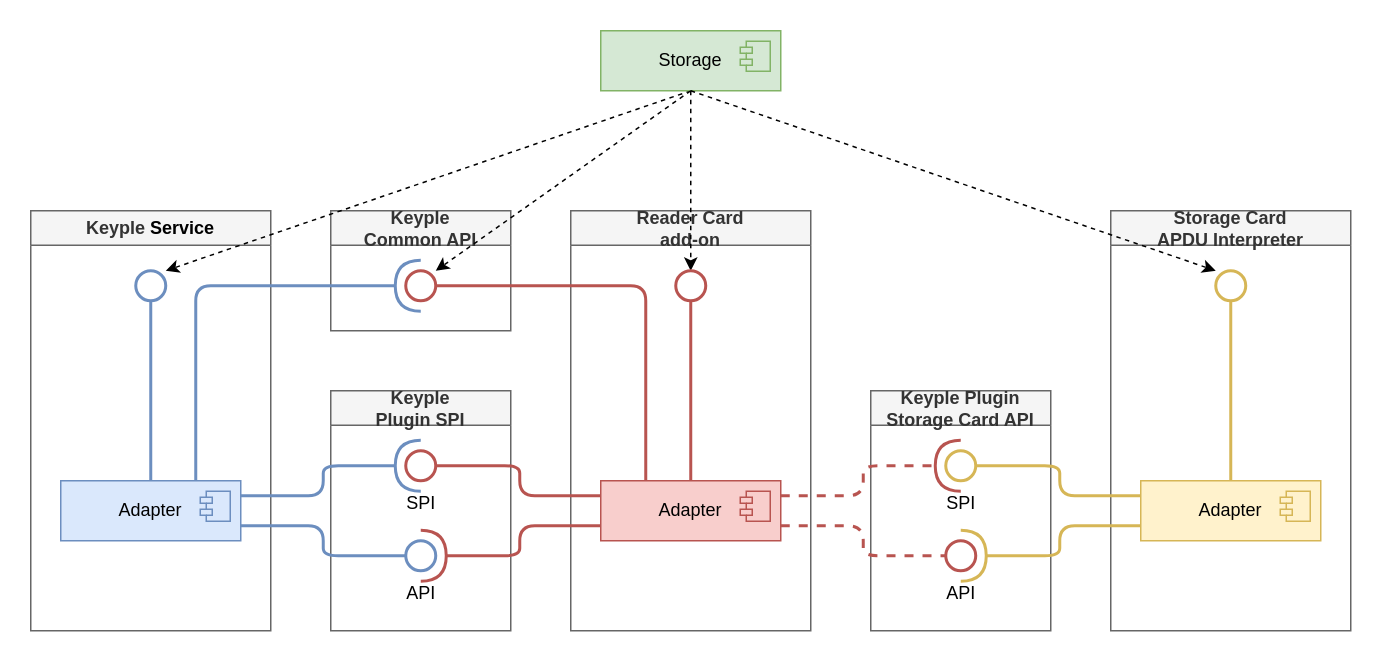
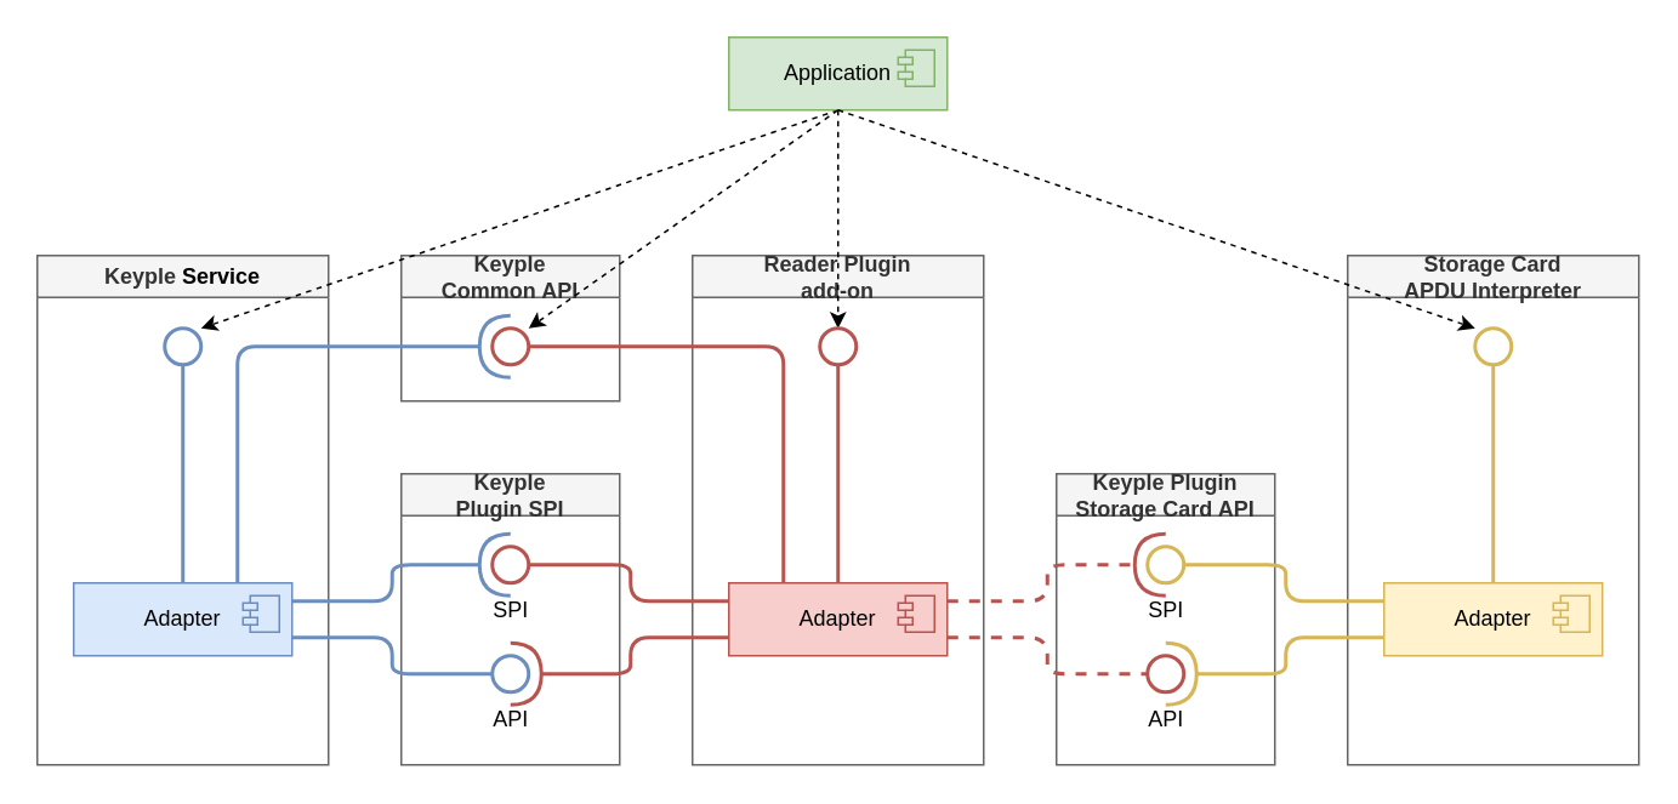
  <mxCell id="0" />
  <mxCell id="1" parent="0" />
  <mxCell id="2" value="Keyple&amp;nbsp;&lt;span style=&quot;background-color: transparent; color: light-dark(rgb(0, 0, 0), rgb(255, 255, 255));&quot;&gt;Service&lt;/span&gt;" style="swimlane;whiteSpace=wrap;html=1;fillColor=#f5f5f5;fontColor=#333333;strokeColor=#666666;swimlaneFillColor=none;" vertex="1" parent="1"><mxGeometry x="20" y="140" width="160" height="280" as="geometry" /></mxCell>
  <mxCell id="3" value="Adapter" style="html=1;dropTarget=0;whiteSpace=wrap;strokeWidth=1;fillColor=#dae8fc;strokeColor=#6c8ebf;" vertex="1" parent="2"><mxGeometry x="20" y="180" width="120" height="40" as="geometry" /></mxCell>
  <mxCell id="4" value="" style="shape=module;jettyWidth=8;jettyHeight=4;fillColor=#dae8fc;strokeColor=#6c8ebf;" vertex="1" parent="3"><mxGeometry x="1" width="20" height="20" relative="1" as="geometry"><mxPoint x="-27" y="7" as="offset" /></mxGeometry></mxCell>
  <mxCell id="5" value="Keyple&lt;div&gt;Common API&lt;/div&gt;" style="swimlane;whiteSpace=wrap;html=1;swimlaneFillColor=none;fillColor=#f5f5f5;fontColor=#333333;strokeColor=#666666;" vertex="1" parent="1"><mxGeometry x="220" y="140" width="120" height="80" as="geometry" /></mxCell>
- <mxCell id="6" value="Reader Card&lt;div&gt;add-on&lt;/div&gt;" style="swimlane;whiteSpace=wrap;html=1;swimlaneFillColor=none;fillColor=#f5f5f5;fontColor=#333333;strokeColor=#666666;startSize=23;" vertex="1" parent="1"><mxGeometry x="380" y="140" width="160" height="280" as="geometry" /></mxCell>
+ <mxCell id="6" value="Reader Plugin&lt;div&gt;add-on&lt;/div&gt;" style="swimlane;whiteSpace=wrap;html=1;swimlaneFillColor=none;fillColor=#f5f5f5;fontColor=#333333;strokeColor=#666666;startSize=23;" vertex="1" parent="1"><mxGeometry x="380" y="140" width="160" height="280" as="geometry" /></mxCell>
  <mxCell id="7" value="Adapter" style="html=1;dropTarget=0;whiteSpace=wrap;strokeWidth=1;fillColor=#f8cecc;strokeColor=#b85450;" vertex="1" parent="6"><mxGeometry x="20" y="180" width="120" height="40" as="geometry" /></mxCell>
  <mxCell id="8" value="" style="shape=module;jettyWidth=8;jettyHeight=4;fillColor=#f8cecc;strokeColor=#b85450;" vertex="1" parent="7"><mxGeometry x="1" width="20" height="20" relative="1" as="geometry"><mxPoint x="-27" y="7" as="offset" /></mxGeometry></mxCell>
  <mxCell id="9" value="Keyple&lt;div&gt;Plugin SPI&lt;/div&gt;" style="swimlane;whiteSpace=wrap;html=1;swimlaneFillColor=none;fillColor=#f5f5f5;fontColor=#333333;strokeColor=#666666;" vertex="1" parent="1"><mxGeometry x="220" y="260" width="120" height="160" as="geometry" /></mxCell>
  <mxCell id="10" value="SPI" style="text;html=1;align=center;verticalAlign=middle;resizable=0;points=[];autosize=1;strokeColor=none;fillColor=none;" vertex="1" parent="9"><mxGeometry x="40" y="60" width="40" height="30" as="geometry" /></mxCell>
  <mxCell id="11" value="API" style="text;html=1;align=center;verticalAlign=middle;resizable=0;points=[];autosize=1;strokeColor=none;fillColor=none;" vertex="1" parent="9"><mxGeometry x="40" y="120" width="40" height="30" as="geometry" /></mxCell>
  <mxCell id="12" value="" style="rounded=1;orthogonalLoop=1;jettySize=auto;html=1;endArrow=halfCircle;endFill=0;endSize=14;strokeWidth=2;sketch=0;exitX=1;exitY=0.25;exitDx=0;exitDy=0;fillColor=#dae8fc;strokeColor=#6c8ebf;edgeStyle=orthogonalEdgeStyle;curved=0;" edge="1" parent="9" source="3"><mxGeometry relative="1" as="geometry"><mxPoint x="-60" y="100" as="sourcePoint" /><mxPoint x="60" y="50" as="targetPoint" /><Array as="points"><mxPoint x="-5" y="70" /><mxPoint x="-5" y="50" /></Array></mxGeometry></mxCell>
  <mxCell id="13" value="" style="rounded=1;orthogonalLoop=1;jettySize=auto;html=1;endArrow=oval;endFill=0;sketch=0;sourcePerimeterSpacing=0;targetPerimeterSpacing=0;endSize=20;strokeWidth=2;startSize=6;exitX=0;exitY=0.25;exitDx=0;exitDy=0;fillColor=#f8cecc;strokeColor=#b85450;edgeStyle=orthogonalEdgeStyle;curved=0;" edge="1" parent="9" source="7"><mxGeometry relative="1" as="geometry"><mxPoint x="200" y="80" as="sourcePoint" /><mxPoint x="60" y="50" as="targetPoint" /><Array as="points"><mxPoint x="126" y="70" /><mxPoint x="126" y="50" /></Array></mxGeometry></mxCell>
  <mxCell id="14" value="" style="rounded=1;orthogonalLoop=1;jettySize=auto;html=1;endArrow=oval;endFill=0;sketch=0;sourcePerimeterSpacing=0;targetPerimeterSpacing=0;endSize=20;strokeWidth=2;startSize=6;exitX=1;exitY=0.75;exitDx=0;exitDy=0;fillColor=#dae8fc;strokeColor=#6c8ebf;edgeStyle=orthogonalEdgeStyle;curved=0;" edge="1" parent="9" source="3"><mxGeometry relative="1" as="geometry"><mxPoint x="230" y="260" as="sourcePoint" /><mxPoint x="60" y="110" as="targetPoint" /><Array as="points"><mxPoint x="-5" y="90" /><mxPoint x="-5" y="110" /></Array></mxGeometry></mxCell>
  <mxCell id="15" value="Storage Card&lt;div&gt;APDU Interpreter&lt;/div&gt;" style="swimlane;whiteSpace=wrap;html=1;swimlaneFillColor=none;fillColor=#f5f5f5;fontColor=#333333;strokeColor=#666666;" vertex="1" parent="1"><mxGeometry x="740" y="140" width="160" height="280" as="geometry" /></mxCell>
  <mxCell id="16" value="Adapter" style="html=1;dropTarget=0;whiteSpace=wrap;strokeWidth=1;fillColor=#fff2cc;strokeColor=#d6b656;" vertex="1" parent="15"><mxGeometry x="20" y="180" width="120" height="40" as="geometry" /></mxCell>
  <mxCell id="17" value="" style="shape=module;jettyWidth=8;jettyHeight=4;fillColor=#fff2cc;strokeColor=#d6b656;" vertex="1" parent="16"><mxGeometry x="1" width="20" height="20" relative="1" as="geometry"><mxPoint x="-27" y="7" as="offset" /></mxGeometry></mxCell>
  <mxCell id="18" value="" style="rounded=0;orthogonalLoop=1;jettySize=auto;html=1;endArrow=oval;endFill=0;sketch=0;sourcePerimeterSpacing=0;targetPerimeterSpacing=0;endSize=20;strokeWidth=2;startSize=6;exitX=0.5;exitY=0;exitDx=0;exitDy=0;fillColor=#fff2cc;strokeColor=#d6b656;" edge="1" parent="15" source="16"><mxGeometry relative="1" as="geometry"><mxPoint x="230" y="70" as="sourcePoint" /><mxPoint x="80" y="50" as="targetPoint" /></mxGeometry></mxCell>
  <mxCell id="19" style="rounded=0;orthogonalLoop=1;jettySize=auto;html=1;dashed=1;exitX=0.5;exitY=1;exitDx=0;exitDy=0;" edge="1" parent="1" source="20"><mxGeometry relative="1" as="geometry"><mxPoint x="110" y="180" as="targetPoint" /></mxGeometry></mxCell>
- <mxCell id="20" value="Storage" style="html=1;dropTarget=0;whiteSpace=wrap;strokeWidth=1;fillColor=#d5e8d4;strokeColor=#82b366;" vertex="1" parent="1"><mxGeometry x="400" width="120" height="40" as="geometry" y="20" /></mxCell>
+ <mxCell id="20" value="Application" style="html=1;dropTarget=0;whiteSpace=wrap;strokeWidth=1;fillColor=#d5e8d4;strokeColor=#82b366;" vertex="1" parent="1"><mxGeometry x="400" width="120" height="40" as="geometry" y="20" /></mxCell>
  <mxCell id="21" value="" style="shape=module;jettyWidth=8;jettyHeight=4;fillColor=#d5e8d4;strokeColor=#82b366;" vertex="1" parent="20"><mxGeometry x="1" width="20" height="20" relative="1" as="geometry"><mxPoint x="-27" y="7" as="offset" /></mxGeometry></mxCell>
  <mxCell id="22" value="Keyple Plugin&lt;div&gt;Storage Card API&lt;/div&gt;" style="swimlane;whiteSpace=wrap;html=1;swimlaneFillColor=none;fillColor=#f5f5f5;fontColor=#333333;strokeColor=#666666;" vertex="1" parent="1"><mxGeometry x="580" y="260" width="120" height="160" as="geometry" /></mxCell>
  <mxCell id="23" value="API" style="text;html=1;align=center;verticalAlign=middle;resizable=0;points=[];autosize=1;strokeColor=none;fillColor=none;" vertex="1" parent="22"><mxGeometry x="40" y="120" width="40" height="30" as="geometry" /></mxCell>
  <mxCell id="24" value="SPI" style="text;html=1;align=center;verticalAlign=middle;resizable=0;points=[];autosize=1;strokeColor=none;fillColor=none;" vertex="1" parent="22"><mxGeometry x="40" y="60" width="40" height="30" as="geometry" /></mxCell>
  <mxCell id="25" value="" style="rounded=1;orthogonalLoop=1;jettySize=auto;html=1;endArrow=halfCircle;endFill=0;endSize=14;strokeWidth=2;sketch=0;exitX=1;exitY=0.25;exitDx=0;exitDy=0;fillColor=#f8cecc;strokeColor=#b85450;edgeStyle=orthogonalEdgeStyle;dashed=1;curved=0;" edge="1" parent="22" source="7"><mxGeometry relative="1" as="geometry"><mxPoint x="-60" y="100" as="sourcePoint" /><mxPoint x="60" y="50" as="targetPoint" /><Array as="points"><mxPoint x="-5" y="70" /><mxPoint x="-5" y="50" /></Array></mxGeometry></mxCell>
  <mxCell id="26" value="" style="rounded=1;orthogonalLoop=1;jettySize=auto;html=1;endArrow=oval;endFill=0;sketch=0;sourcePerimeterSpacing=0;targetPerimeterSpacing=0;endSize=20;strokeWidth=2;startSize=6;exitX=0;exitY=0.25;exitDx=0;exitDy=0;fillColor=#fff2cc;strokeColor=#d6b656;edgeStyle=orthogonalEdgeStyle;curved=0;" edge="1" parent="22" source="16"><mxGeometry relative="1" as="geometry"><mxPoint x="200" y="80" as="sourcePoint" /><mxPoint x="60" y="50" as="targetPoint" /><Array as="points"><mxPoint x="126" y="70" /><mxPoint x="126" y="50" /></Array></mxGeometry></mxCell>
  <mxCell id="27" value="" style="rounded=1;orthogonalLoop=1;jettySize=auto;html=1;endArrow=halfCircle;endFill=0;endSize=14;strokeWidth=2;sketch=0;exitX=0;exitY=0.75;exitDx=0;exitDy=0;fillColor=#fff2cc;strokeColor=#d6b656;edgeStyle=orthogonalEdgeStyle;curved=0;" edge="1" parent="22" source="16"><mxGeometry relative="1" as="geometry"><mxPoint x="-60" y="170" as="sourcePoint" /><mxPoint x="60" y="110" as="targetPoint" /><Array as="points"><mxPoint x="126" y="90" /><mxPoint x="126" y="110" /></Array></mxGeometry></mxCell>
  <mxCell id="28" value="" style="rounded=1;orthogonalLoop=1;jettySize=auto;html=1;endArrow=oval;endFill=0;sketch=0;sourcePerimeterSpacing=0;targetPerimeterSpacing=0;endSize=20;strokeWidth=2;startSize=6;exitX=1;exitY=0.75;exitDx=0;exitDy=0;fillColor=#f8cecc;strokeColor=#b85450;edgeStyle=orthogonalEdgeStyle;dashed=1;curved=0;" edge="1" parent="22" source="7"><mxGeometry relative="1" as="geometry"><mxPoint x="200" y="150" as="sourcePoint" /><mxPoint x="60" y="110" as="targetPoint" /><Array as="points"><mxPoint x="-5" y="90" /><mxPoint x="-5" y="110" /></Array></mxGeometry></mxCell>
  <mxCell id="29" style="rounded=0;orthogonalLoop=1;jettySize=auto;html=1;dashed=1;exitX=0.5;exitY=1;exitDx=0;exitDy=0;" edge="1" parent="1" source="20"><mxGeometry relative="1" as="geometry"><mxPoint x="290" y="180" as="targetPoint" /><mxPoint x="650" y="90" as="sourcePoint" /></mxGeometry></mxCell>
  <mxCell id="30" style="rounded=0;orthogonalLoop=1;jettySize=auto;html=1;dashed=1;exitX=0.5;exitY=1;exitDx=0;exitDy=0;" edge="1" parent="1" source="20"><mxGeometry relative="1" as="geometry"><mxPoint x="460" y="180" as="targetPoint" /><mxPoint x="880" y="110" as="sourcePoint" /></mxGeometry></mxCell>
  <mxCell id="31" style="rounded=0;orthogonalLoop=1;jettySize=auto;html=1;dashed=1;exitX=0.5;exitY=1;exitDx=0;exitDy=0;" edge="1" parent="1" source="20"><mxGeometry relative="1" as="geometry"><mxPoint x="810" y="180" as="targetPoint" /><mxPoint x="450" y="100" as="sourcePoint" /></mxGeometry></mxCell>
  <mxCell id="32" value="" style="rounded=0;orthogonalLoop=1;jettySize=auto;html=1;endArrow=oval;endFill=0;sketch=0;sourcePerimeterSpacing=0;targetPerimeterSpacing=0;endSize=20;exitX=0.5;exitY=0;exitDx=0;exitDy=0;strokeWidth=2;startSize=6;fillColor=#dae8fc;strokeColor=#6c8ebf;" edge="1" parent="1" source="3"><mxGeometry relative="1" as="geometry"><mxPoint x="410" y="280" as="sourcePoint" /><mxPoint x="100" y="190" as="targetPoint" /></mxGeometry></mxCell>
  <mxCell id="33" value="" style="rounded=1;orthogonalLoop=1;jettySize=auto;html=1;endArrow=halfCircle;endFill=0;endSize=14;strokeWidth=2;sketch=0;exitX=0.75;exitY=0;exitDx=0;exitDy=0;fillColor=#dae8fc;strokeColor=#6c8ebf;edgeStyle=orthogonalEdgeStyle;curved=0;" edge="1" parent="1" source="3"><mxGeometry relative="1" as="geometry"><mxPoint x="220" y="110" as="sourcePoint" /><mxPoint x="280" y="190" as="targetPoint" /><Array as="points"><mxPoint x="130" y="190" /></Array></mxGeometry></mxCell>
  <mxCell id="34" value="" style="rounded=1;orthogonalLoop=1;jettySize=auto;html=1;endArrow=oval;endFill=0;sketch=0;sourcePerimeterSpacing=0;targetPerimeterSpacing=0;endSize=20;strokeWidth=2;startSize=6;exitX=0.25;exitY=0;exitDx=0;exitDy=0;fillColor=#f8cecc;strokeColor=#b85450;edgeStyle=orthogonalEdgeStyle;curved=0;" edge="1" parent="1" source="7"><mxGeometry relative="1" as="geometry"><mxPoint x="420" y="220" as="sourcePoint" /><mxPoint x="280" y="190" as="targetPoint" /><Array as="points"><mxPoint x="430" y="190" /></Array></mxGeometry></mxCell>
  <mxCell id="35" value="" style="rounded=0;orthogonalLoop=1;jettySize=auto;html=1;endArrow=oval;endFill=0;sketch=0;sourcePerimeterSpacing=0;targetPerimeterSpacing=0;endSize=20;strokeWidth=2;startSize=6;exitX=0.5;exitY=0;exitDx=0;exitDy=0;fillColor=#f8cecc;strokeColor=#b85450;" edge="1" parent="1" source="7"><mxGeometry relative="1" as="geometry"><mxPoint x="660" y="215" as="sourcePoint" /><mxPoint x="460" y="190" as="targetPoint" /></mxGeometry></mxCell>
  <mxCell id="36" value="" style="rounded=1;orthogonalLoop=1;jettySize=auto;html=1;endArrow=halfCircle;endFill=0;endSize=14;strokeWidth=2;sketch=0;exitX=0;exitY=0.75;exitDx=0;exitDy=0;fillColor=#f8cecc;strokeColor=#b85450;edgeStyle=orthogonalEdgeStyle;curved=0;" edge="1" parent="1" source="7"><mxGeometry relative="1" as="geometry"><mxPoint x="190" y="540" as="sourcePoint" /><mxPoint x="280" y="370" as="targetPoint" /><Array as="points"><mxPoint x="346" y="350" /><mxPoint x="346" y="370" /></Array></mxGeometry></mxCell>
